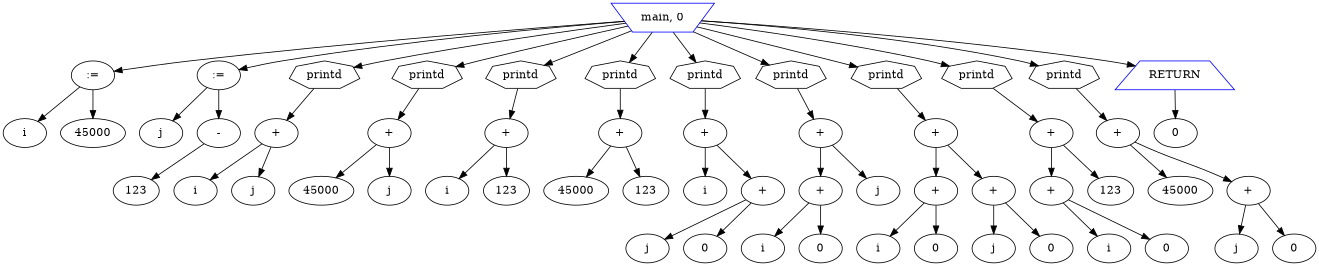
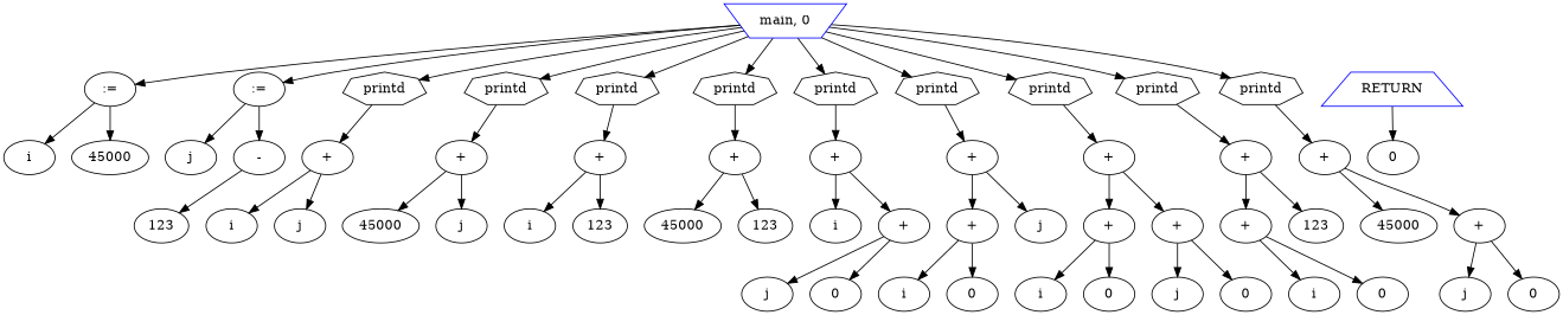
  digraph {
    node [shape=ellipse]
    n1 [color=blue label="main, 0" shape=invtrapezium]
    n2 [label=":="]
    n3 [label=":="]
    n4 [label=printd shape=septagon]
    n5 [label=printd shape=septagon]
    n6 [label=printd shape=septagon]
    n7 [label=printd shape=septagon]
    n8 [label=printd shape=septagon]
    n9 [label=printd shape=septagon]
    n10 [label=printd shape=septagon]
    n11 [label=printd shape=septagon]
    n12 [label=printd shape=septagon]
    n13 [color=blue label=RETURN shape=trapezium]
    n14 [label=i]
    n15 [label=45000]
    n16 [label=j]
    n17 [label="-"]
    n18 [label=123]
    n19 [label="+"]
    n20 [label=i]
    n21 [label=j]
    n22 [label="+"]
    n23 [label=45000]
    n24 [label=j]
    n25 [label="+"]
    n26 [label=i]
    n27 [label=123]
    n28 [label="+"]
    n29 [label=45000]
    n30 [label=123]
    n31 [label="+"]
    n32 [label=i]
    n33 [label="+"]
    n34 [label=j]
    n35 [label=0]
    n36 [label="+"]
    n37 [label="+"]
    n38 [label=j]
    n39 [label=i]
    n40 [label=0]
    n41 [label="+"]
    n42 [label="+"]
    n43 [label="+"]
    n44 [label=i]
    n45 [label=0]
    n46 [label=j]
    n47 [label=0]
    n48 [label="+"]
    n49 [label="+"]
    n50 [label=123]
    n51 [label=i]
    n52 [label=0]
    n53 [label="+"]
    n54 [label=45000]
    n55 [label="+"]
    n56 [label=j]
    n57 [label=0]
    n58 [label=0]
    n1 -> n2
    n1 -> n3
    n1 -> n4
    n1 -> n5
    n1 -> n6
    n1 -> n7
    n1 -> n8
    n1 -> n9
    n1 -> n10
    n1 -> n11
    n1 -> n12
-   n1 -> n13
    n2 -> n14
    n2 -> n15
    n3 -> n16
    n3 -> n17
    n4 -> n19
    n5 -> n22
    n6 -> n25
    n7 -> n28
    n8 -> n31
    n9 -> n36
    n10 -> n41
    n11 -> n48
    n12 -> n53
    n13 -> n58
    n17 -> n18
    n19 -> n20
    n19 -> n21
    n22 -> n23
    n22 -> n24
    n25 -> n26
    n25 -> n27
    n28 -> n29
    n28 -> n30
    n31 -> n32
    n31 -> n33
    n33 -> n34
    n33 -> n35
    n36 -> n37
    n36 -> n38
    n37 -> n39
    n37 -> n40
    n41 -> n42
    n41 -> n43
    n42 -> n44
    n42 -> n45
    n43 -> n46
    n43 -> n47
    n48 -> n49
    n48 -> n50
    n49 -> n51
    n49 -> n52
    n53 -> n54
    n53 -> n55
    n55 -> n56
    n55 -> n57
  }
